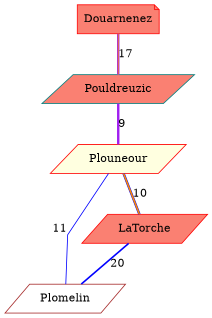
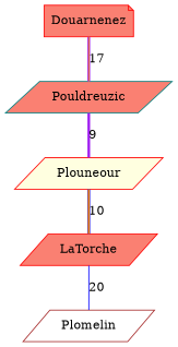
  graph {
    splines=line
    node [color=red fillcolor=salmon shape=parallelogram style=filled]
    edge [color=purple style=solid]
    Douarnenez [shape=note]
    Pouldreuzic [color=teal]
    Plouneour [fillcolor=lightyellow]
    Plomelin [color=brown fillcolor=white]
    LaTorche
    Douarnenez -- Pouldreuzic [penwidth=3]
    Douarnenez -- Pouldreuzic [color=darkorange label=17]
    Pouldreuzic -- Plouneour [penwidth=3 style=bold]
    Plouneour -- Pouldreuzic [label=9]
-   Plouneour -- Plomelin [color=blue label=11]
    Plouneour -- LaTorche [color=blue penwidth=3]
    LaTorche -- Plouneour [color=darkorange label=10 style=bold]
-   LaTorche -- Plomelin [color=blue label=20 style=bold]
+   LaTorche -- Plomelin [color=blue label=20]
  }
